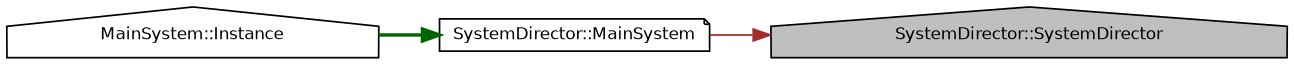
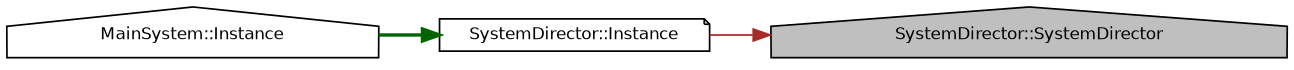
  digraph {
    rankdir=RL
    node [color=black fillcolor=white fontname=Helvetica fontsize=10 shape=house style=filled]
    edge [dir=back fontname=Helvetica fontsize=10 labelfontname=Helvetica labelfontsize=10]
    n1 [fillcolor=grey75 fontcolor=black height=0.2 label="SystemDirector::SystemDirector" width=0.4]
-   n2 [height=0.2 label="SystemDirector::MainSystem" shape=note width=0.4]
+   n2 [height=0.2 label="SystemDirector::Instance" shape=note width=0.4]
    n3 [height=0.2 label="MainSystem::Instance" width=0.4]
    n1 -> n2 [color=brown style=solid]
    n2 -> n3 [color=darkgreen style=bold]
  }
